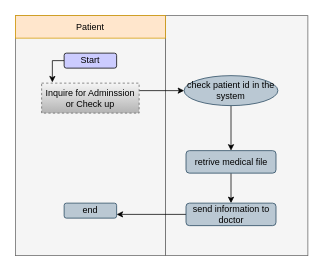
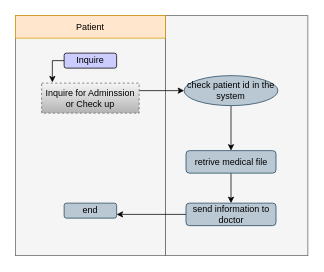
  <mxCell id="0" />
  <mxCell id="1" parent="0" />
  <mxCell id="2" value="" style="rounded=0;whiteSpace=wrap;html=1;fillColor=#f5f5f5;strokeColor=#666666;fontColor=#333333;" vertex="1" parent="1"><mxGeometry x="220" y="20" width="190" height="320" as="geometry" /></mxCell>
  <mxCell id="3" value="" style="rounded=0;whiteSpace=wrap;html=1;fillColor=#f5f5f5;fontColor=#333333;strokeColor=#666666;" vertex="1" parent="1"><mxGeometry x="20" y="20" width="200" height="320" as="geometry" /></mxCell>
  <mxCell id="4" value="Patient" style="rounded=0;whiteSpace=wrap;html=1;fillColor=#ffe6cc;strokeColor=#d79b00;" vertex="1" parent="1"><mxGeometry x="20" y="20" width="200" height="30" as="geometry" /></mxCell>
  <mxCell id="5" style="edgeStyle=orthogonalEdgeStyle;rounded=0;orthogonalLoop=1;jettySize=auto;html=1;exitX=0;exitY=0.5;exitDx=0;exitDy=0;entryX=0.11;entryY=-0.024;entryDx=0;entryDy=0;entryPerimeter=0;" edge="1" parent="1" source="6" target="16"><mxGeometry relative="1" as="geometry" /></mxCell>
- <mxCell id="6" value="Start" style="rounded=1;whiteSpace=wrap;html=1;fillColor=#CCCCFF;" vertex="1" parent="1"><mxGeometry x="85" y="70" width="70" height="20" as="geometry" /></mxCell>
+ <mxCell id="6" value="Inquire" style="rounded=1;whiteSpace=wrap;html=1;fillColor=#CCCCFF;" vertex="1" parent="1"><mxGeometry x="85" y="70" width="70" height="20" as="geometry" /></mxCell>
  <mxCell id="7" style="edgeStyle=orthogonalEdgeStyle;rounded=0;orthogonalLoop=1;jettySize=auto;html=1;exitX=0.5;exitY=1;exitDx=0;exitDy=0;" edge="1" parent="1"><mxGeometry relative="1" as="geometry"><mxPoint x="110" y="180" as="sourcePoint" /><mxPoint x="110" y="180" as="targetPoint" /></mxGeometry></mxCell>
  <mxCell id="8" style="edgeStyle=orthogonalEdgeStyle;rounded=0;orthogonalLoop=1;jettySize=auto;html=1;exitX=0.5;exitY=1;exitDx=0;exitDy=0;entryX=0.5;entryY=0;entryDx=0;entryDy=0;" edge="1" parent="1" source="9" target="11"><mxGeometry relative="1" as="geometry" /></mxCell>
  <mxCell id="9" value="check patient id in the system" style="ellipse;whiteSpace=wrap;html=1;fillColor=#bac8d3;strokeColor=#23445d;" vertex="1" parent="1"><mxGeometry x="245" y="100" width="125" height="40" as="geometry" /></mxCell>
  <mxCell id="10" style="edgeStyle=orthogonalEdgeStyle;rounded=0;orthogonalLoop=1;jettySize=auto;html=1;exitX=0.5;exitY=1;exitDx=0;exitDy=0;entryX=0.5;entryY=0;entryDx=0;entryDy=0;" edge="1" parent="1" source="11" target="13"><mxGeometry relative="1" as="geometry" /></mxCell>
  <mxCell id="11" value="retrive medical file" style="rounded=1;whiteSpace=wrap;html=1;fillColor=#bac8d3;strokeColor=#23445d;" vertex="1" parent="1"><mxGeometry x="247.5" y="200" width="120" height="30" as="geometry" /></mxCell>
  <mxCell id="12" style="edgeStyle=orthogonalEdgeStyle;rounded=0;orthogonalLoop=1;jettySize=auto;html=1;exitX=0;exitY=0.5;exitDx=0;exitDy=0;entryX=1;entryY=0.75;entryDx=0;entryDy=0;" edge="1" parent="1" source="13" target="14"><mxGeometry relative="1" as="geometry" /></mxCell>
  <mxCell id="13" value="send information to doctor" style="rounded=1;whiteSpace=wrap;html=1;fillColor=#bac8d3;strokeColor=#23445d;" vertex="1" parent="1"><mxGeometry x="247.5" y="270" width="120" height="30" as="geometry" /></mxCell>
  <mxCell id="14" value="end" style="rounded=1;whiteSpace=wrap;html=1;fillColor=#bac8d3;strokeColor=#23445d;" vertex="1" parent="1"><mxGeometry x="85" y="270" width="70" height="20" as="geometry" /></mxCell>
  <mxCell id="15" style="edgeStyle=orthogonalEdgeStyle;rounded=0;orthogonalLoop=1;jettySize=auto;html=1;exitX=1;exitY=0.25;exitDx=0;exitDy=0;entryX=0;entryY=0.5;entryDx=0;entryDy=0;" edge="1" parent="1" source="16" target="9"><mxGeometry relative="1" as="geometry" /></mxCell>
  <mxCell id="16" value="Inquire for Adminssion or Check up" style="rounded=0;whiteSpace=wrap;html=1;fillColor=#f5f5f5;gradientColor=#b3b3b3;strokeColor=#666666;dashed=1;" vertex="1" parent="1"><mxGeometry x="55" y="110" width="130" height="40" as="geometry" /></mxCell>
